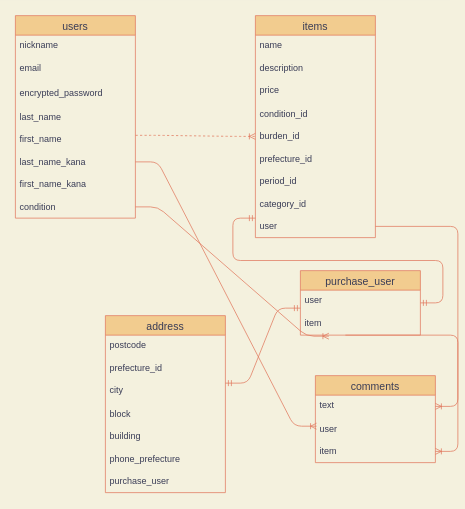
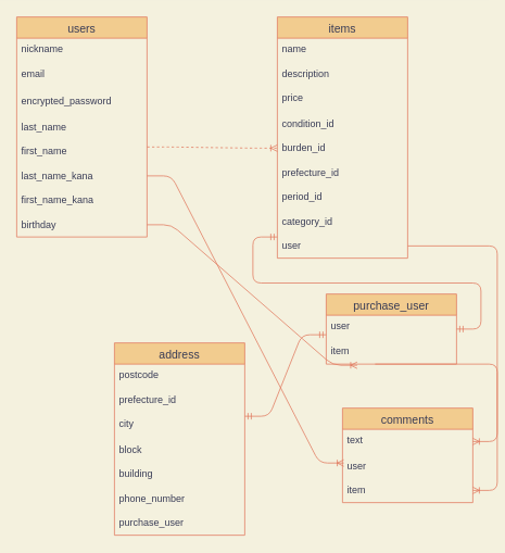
  <mxCell id="0" />
  <mxCell id="1" parent="0" />
  <mxCell id="2" value="purchase_user" style="swimlane;fontStyle=0;childLayout=stackLayout;horizontal=1;startSize=26;horizontalStack=0;resizeParent=1;resizeParentMax=0;resizeLast=0;collapsible=1;marginBottom=0;align=center;fontSize=14;fillColor=#F2CC8F;strokeColor=#E07A5F;fontColor=#393C56;" parent="1" vertex="1"><mxGeometry x="400" y="360" width="160" height="86" as="geometry" /></mxCell>
  <mxCell id="3" value="user" style="text;strokeColor=none;fillColor=none;spacingLeft=4;spacingRight=4;overflow=hidden;rotatable=0;points=[[0,0.5],[1,0.5]];portConstraint=eastwest;fontSize=12;fontColor=#393C56;" parent="2" vertex="1"><mxGeometry y="26" width="160" height="30" as="geometry" /></mxCell>
  <mxCell id="4" value="" style="edgeStyle=entityRelationEdgeStyle;fontSize=12;html=1;endArrow=ERoneToMany;strokeColor=#E07A5F;fillColor=#F2CC8F;" edge="1" parent="2" target="28"><mxGeometry width="100" height="100" relative="1" as="geometry"><mxPoint x="60" y="86" as="sourcePoint" /><mxPoint x="160" y="-14" as="targetPoint" /></mxGeometry></mxCell>
  <mxCell id="5" value="item" style="text;strokeColor=none;fillColor=none;spacingLeft=4;spacingRight=4;overflow=hidden;rotatable=0;points=[[0,0.5],[1,0.5]];portConstraint=eastwest;fontSize=12;fontColor=#393C56;" parent="2" vertex="1"><mxGeometry y="56" width="160" height="30" as="geometry" /></mxCell>
  <mxCell id="6" value="items" style="swimlane;fontStyle=0;childLayout=stackLayout;horizontal=1;startSize=26;horizontalStack=0;resizeParent=1;resizeParentMax=0;resizeLast=0;collapsible=1;marginBottom=0;align=center;fontSize=14;fillColor=#F2CC8F;strokeColor=#E07A5F;fontColor=#393C56;" parent="1" vertex="1"><mxGeometry x="340" y="20" width="160" height="296" as="geometry" /></mxCell>
  <mxCell id="7" value="name" style="text;strokeColor=none;fillColor=none;spacingLeft=4;spacingRight=4;overflow=hidden;rotatable=0;points=[[0,0.5],[1,0.5]];portConstraint=eastwest;fontSize=12;fontColor=#393C56;" parent="6" vertex="1"><mxGeometry y="26" width="160" height="30" as="geometry" /></mxCell>
  <mxCell id="8" value="description" style="text;strokeColor=none;fillColor=none;spacingLeft=4;spacingRight=4;overflow=hidden;rotatable=0;points=[[0,0.5],[1,0.5]];portConstraint=eastwest;fontSize=12;fontColor=#393C56;" parent="6" vertex="1"><mxGeometry y="56" width="160" height="30" as="geometry" /></mxCell>
  <mxCell id="9" value="price" style="text;strokeColor=none;fillColor=none;spacingLeft=4;spacingRight=4;overflow=hidden;rotatable=0;points=[[0,0.5],[1,0.5]];portConstraint=eastwest;fontSize=12;fontColor=#393C56;" parent="6" vertex="1"><mxGeometry y="86" width="160" height="30" as="geometry" /></mxCell>
  <mxCell id="10" value="condition_id" style="text;html=1;resizable=0;autosize=1;align=left;verticalAlign=middle;points=[];fillColor=none;strokeColor=none;rounded=0;fontSize=12;spacingRight=4;spacingLeft=4;spacingTop=6;spacingBottom=6;fontColor=#393C56;" parent="6" vertex="1"><mxGeometry y="116" width="160" height="30" as="geometry" /></mxCell>
  <mxCell id="11" value="burden_id" style="text;html=1;resizable=0;autosize=1;align=left;verticalAlign=middle;points=[];fillColor=none;strokeColor=none;rounded=0;spacingTop=5;spacingBottom=5;spacingLeft=4;spacingRight=4;fontColor=#393C56;" vertex="1" parent="6"><mxGeometry y="146" width="160" height="30" as="geometry" /></mxCell>
  <mxCell id="12" value="prefecture_id" style="text;html=1;resizable=0;autosize=1;align=left;verticalAlign=middle;points=[];fillColor=none;strokeColor=none;rounded=0;spacingTop=5;spacingBottom=5;spacingLeft=4;spacingRight=4;fontColor=#393C56;" vertex="1" parent="6"><mxGeometry y="176" width="160" height="30" as="geometry" /></mxCell>
  <mxCell id="13" value="period_id" style="text;html=1;resizable=0;autosize=1;align=left;verticalAlign=middle;points=[];fillColor=none;strokeColor=none;rounded=0;spacingTop=5;spacingBottom=5;spacingLeft=4;spacingRight=4;fontColor=#393C56;" vertex="1" parent="6"><mxGeometry y="206" width="160" height="30" as="geometry" /></mxCell>
  <mxCell id="14" value="category_id" style="text;html=1;resizable=0;autosize=1;align=left;verticalAlign=middle;points=[];fillColor=none;strokeColor=none;rounded=0;spacingTop=5;spacingBottom=5;spacingLeft=4;spacingRight=4;fontColor=#393C56;" vertex="1" parent="6"><mxGeometry y="236" width="160" height="30" as="geometry" /></mxCell>
  <mxCell id="15" value="user" style="text;html=1;resizable=0;autosize=1;align=left;verticalAlign=middle;points=[];fillColor=none;strokeColor=none;rounded=0;spacingTop=5;spacingBottom=5;spacingLeft=4;spacingRight=4;fontColor=#393C56;" vertex="1" parent="6"><mxGeometry y="266" width="160" height="30" as="geometry" /></mxCell>
  <mxCell id="16" value="users" style="swimlane;fontStyle=0;childLayout=stackLayout;horizontal=1;startSize=26;horizontalStack=0;resizeParent=1;resizeParentMax=0;resizeLast=0;collapsible=1;marginBottom=0;align=center;fontSize=14;verticalAlign=middle;fillColor=#F2CC8F;strokeColor=#E07A5F;fontColor=#393C56;" parent="1" vertex="1"><mxGeometry x="20" y="20" width="160" height="270" as="geometry"><mxRectangle x="120" y="200" width="70" height="26" as="alternateBounds" /></mxGeometry></mxCell>
  <mxCell id="17" value="nickname" style="text;strokeColor=none;fillColor=none;spacingLeft=4;spacingRight=4;overflow=hidden;rotatable=0;points=[[0,0.5],[1,0.5]];portConstraint=eastwest;fontSize=12;fontColor=#393C56;" parent="16" vertex="1"><mxGeometry y="26" width="160" height="30" as="geometry" /></mxCell>
  <mxCell id="18" value="email" style="text;strokeColor=none;fillColor=none;spacingLeft=4;spacingRight=4;overflow=hidden;rotatable=0;points=[[0,0.5],[1,0.5]];portConstraint=eastwest;fontSize=12;fontColor=#393C56;" parent="16" vertex="1"><mxGeometry y="56" width="160" height="30" as="geometry" /></mxCell>
  <mxCell id="19" value="encrypted_password" style="text;strokeColor=none;fillColor=none;spacingLeft=4;spacingRight=4;overflow=hidden;rotatable=0;points=[[0,0.5],[1,0.5]];portConstraint=eastwest;fontSize=12;verticalAlign=middle;fontColor=#393C56;" parent="16" vertex="1"><mxGeometry y="86" width="160" height="34" as="geometry" /></mxCell>
  <mxCell id="20" value="last_name" style="text;resizable=0;autosize=1;align=left;verticalAlign=middle;points=[];fillColor=none;strokeColor=none;rounded=0;spacingTop=6;spacingBottom=6;spacingLeft=4;spacingRight=4;html=1;fontColor=#393C56;" parent="16" vertex="1"><mxGeometry y="120" width="160" height="30" as="geometry" /></mxCell>
  <mxCell id="21" value="first_name" style="text;html=1;resizable=0;autosize=1;align=left;verticalAlign=middle;points=[];fillColor=none;strokeColor=none;rounded=0;fontSize=12;spacingTop=6;spacingBottom=6;spacingLeft=4;spacingRight=4;fontColor=#393C56;" parent="16" vertex="1"><mxGeometry y="150" width="160" height="30" as="geometry" /></mxCell>
  <mxCell id="22" value="last_name_kana" style="text;html=1;resizable=0;autosize=1;align=left;verticalAlign=middle;points=[];fillColor=none;strokeColor=none;rounded=0;spacingTop=6;spacingBottom=6;spacingLeft=4;spacingRight=4;fontColor=#393C56;" vertex="1" parent="16"><mxGeometry y="180" width="160" height="30" as="geometry" /></mxCell>
  <mxCell id="23" value="first_name_kana" style="text;html=1;resizable=0;autosize=1;align=left;verticalAlign=middle;points=[];fillColor=none;strokeColor=none;rounded=0;spacingTop=5;spacingBottom=5;spacingLeft=4;spacingRight=4;fontColor=#393C56;" vertex="1" parent="16"><mxGeometry y="210" width="160" height="30" as="geometry" /></mxCell>
- <mxCell id="24" value="condition" style="text;html=1;resizable=0;autosize=1;align=left;verticalAlign=middle;points=[];fillColor=none;strokeColor=none;rounded=0;spacingTop=5;spacingBottom=5;spacingLeft=4;spacingRight=4;fontColor=#393C56;" vertex="1" parent="16"><mxGeometry y="240" width="160" height="30" as="geometry" /></mxCell>
+ <mxCell id="24" value="birthday" style="text;html=1;resizable=0;autosize=1;align=left;verticalAlign=middle;points=[];fillColor=none;strokeColor=none;rounded=0;spacingTop=5;spacingBottom=5;spacingLeft=4;spacingRight=4;fontColor=#393C56;" vertex="1" parent="16"><mxGeometry y="240" width="160" height="30" as="geometry" /></mxCell>
  <mxCell id="25" value="comments" style="swimlane;fontStyle=0;childLayout=stackLayout;horizontal=1;startSize=26;horizontalStack=0;resizeParent=1;resizeParentMax=0;resizeLast=0;collapsible=1;marginBottom=0;align=center;fontSize=14;strokeColor=#E07A5F;fillColor=#F2CC8F;swimlaneFillColor=none;fontColor=#393C56;" vertex="1" parent="1"><mxGeometry x="420" y="500" width="160" height="116" as="geometry" /></mxCell>
  <mxCell id="26" value="text" style="text;strokeColor=none;fillColor=none;spacingLeft=4;spacingRight=4;overflow=hidden;rotatable=0;points=[[0,0.5],[1,0.5]];portConstraint=eastwest;fontSize=12;fontColor=#393C56;" vertex="1" parent="25"><mxGeometry y="26" width="160" height="30" as="geometry" /></mxCell>
  <mxCell id="27" value="user" style="text;html=1;resizable=0;autosize=1;align=left;verticalAlign=middle;points=[];fillColor=none;strokeColor=none;rounded=0;sketch=0;fontColor=#393C56;spacingTop=5;spacingBottom=5;spacingLeft=4;spacingRight=4;" vertex="1" parent="25"><mxGeometry y="56" width="160" height="30" as="geometry" /></mxCell>
  <mxCell id="28" value="item" style="text;html=1;resizable=0;autosize=1;align=left;verticalAlign=middle;points=[];fillColor=none;strokeColor=none;rounded=0;sketch=0;fontColor=#393C56;spacingTop=5;spacingBottom=5;spacingLeft=4;spacingRight=4;" vertex="1" parent="25"><mxGeometry y="86" width="160" height="30" as="geometry" /></mxCell>
  <mxCell id="29" value="address" style="swimlane;fontStyle=0;childLayout=stackLayout;horizontal=1;startSize=26;horizontalStack=0;resizeParent=1;resizeParentMax=0;resizeLast=0;collapsible=1;marginBottom=0;align=center;fontSize=14;fillColor=#F2CC8F;strokeColor=#E07A5F;fontColor=#393C56;" vertex="1" parent="1"><mxGeometry x="140" y="420" width="160" height="236" as="geometry" /></mxCell>
  <mxCell id="30" value="postcode" style="text;strokeColor=none;fillColor=none;spacingLeft=4;spacingRight=4;overflow=hidden;rotatable=0;points=[[0,0.5],[1,0.5]];portConstraint=eastwest;fontSize=12;fontColor=#393C56;" vertex="1" parent="29"><mxGeometry y="26" width="160" height="30" as="geometry" /></mxCell>
  <mxCell id="31" value="prefecture_id" style="text;strokeColor=none;fillColor=none;spacingLeft=4;spacingRight=4;overflow=hidden;rotatable=0;points=[[0,0.5],[1,0.5]];portConstraint=eastwest;fontSize=12;fontColor=#393C56;" vertex="1" parent="29"><mxGeometry y="56" width="160" height="30" as="geometry" /></mxCell>
  <mxCell id="32" value="city" style="text;strokeColor=none;fillColor=none;spacingLeft=4;spacingRight=4;overflow=hidden;rotatable=0;points=[[0,0.5],[1,0.5]];portConstraint=eastwest;fontSize=12;fontColor=#393C56;" vertex="1" parent="29"><mxGeometry y="86" width="160" height="30" as="geometry" /></mxCell>
  <mxCell id="33" value="block" style="text;html=1;resizable=0;autosize=1;align=left;verticalAlign=middle;points=[];fillColor=none;strokeColor=none;rounded=0;spacingTop=5;spacingBottom=5;spacingLeft=4;spacingRight=4;fontColor=#393C56;" vertex="1" parent="29"><mxGeometry y="116" width="160" height="30" as="geometry" /></mxCell>
  <mxCell id="34" value="building" style="text;html=1;resizable=0;autosize=1;align=left;verticalAlign=middle;points=[];fillColor=none;strokeColor=none;rounded=0;spacingTop=5;spacingBottom=5;spacingLeft=4;spacingRight=4;fontColor=#393C56;" vertex="1" parent="29"><mxGeometry y="146" width="160" height="30" as="geometry" /></mxCell>
- <mxCell id="35" value="phone_prefecture" style="text;html=1;resizable=0;autosize=1;align=left;verticalAlign=middle;points=[];fillColor=none;strokeColor=none;rounded=0;spacingTop=5;spacingBottom=5;spacingLeft=4;spacingRight=4;fontColor=#393C56;" vertex="1" parent="29"><mxGeometry y="176" width="160" height="30" as="geometry" /></mxCell>
+ <mxCell id="35" value="phone_number" style="text;html=1;resizable=0;autosize=1;align=left;verticalAlign=middle;points=[];fillColor=none;strokeColor=none;rounded=0;spacingTop=5;spacingBottom=5;spacingLeft=4;spacingRight=4;fontColor=#393C56;" vertex="1" parent="29"><mxGeometry y="176" width="160" height="30" as="geometry" /></mxCell>
  <mxCell id="36" value="purchase_user" style="text;html=1;resizable=0;autosize=1;align=left;verticalAlign=middle;points=[];fillColor=none;strokeColor=none;rounded=0;spacingTop=5;spacingBottom=5;spacingLeft=4;spacingRight=4;fontColor=#393C56;" vertex="1" parent="29"><mxGeometry y="206" width="160" height="30" as="geometry" /></mxCell>
  <mxCell id="37" value="" style="edgeStyle=entityRelationEdgeStyle;fontSize=12;html=1;endArrow=ERoneToMany;strokeColor=#E07A5F;fillColor=#F2CC8F;exitX=1.001;exitY=0.32;exitDx=0;exitDy=0;exitPerimeter=0;dashed=1;" edge="1" parent="1" source="21" target="11"><mxGeometry width="100" height="100" relative="1" as="geometry"><mxPoint x="180" y="205" as="sourcePoint" /><mxPoint x="280" y="105" as="targetPoint" /></mxGeometry></mxCell>
  <mxCell id="38" value="" style="edgeStyle=entityRelationEdgeStyle;fontSize=12;html=1;endArrow=ERoneToMany;strokeColor=#E07A5F;fillColor=#F2CC8F;entryX=0.238;entryY=1.047;entryDx=0;entryDy=0;entryPerimeter=0;" edge="1" parent="1" source="24" target="5"><mxGeometry width="100" height="100" relative="1" as="geometry"><mxPoint x="120" y="295" as="sourcePoint" /><mxPoint x="300" y="390" as="targetPoint" /></mxGeometry></mxCell>
  <mxCell id="39" value="" style="edgeStyle=entityRelationEdgeStyle;fontSize=12;html=1;endArrow=ERoneToMany;strokeColor=#E07A5F;fillColor=#F2CC8F;entryX=0.01;entryY=0.38;entryDx=0;entryDy=0;entryPerimeter=0;" edge="1" parent="1" source="22" target="27"><mxGeometry width="100" height="100" relative="1" as="geometry"><mxPoint x="160" y="330" as="sourcePoint" /><mxPoint x="260" y="230" as="targetPoint" /></mxGeometry></mxCell>
  <mxCell id="40" value="" style="edgeStyle=entityRelationEdgeStyle;fontSize=12;html=1;endArrow=ERoneToMany;strokeColor=#E07A5F;fillColor=#F2CC8F;" edge="1" parent="1" source="15" target="26"><mxGeometry width="100" height="100" relative="1" as="geometry"><mxPoint x="300" y="410" as="sourcePoint" /><mxPoint x="400" y="310" as="targetPoint" /></mxGeometry></mxCell>
  <mxCell id="41" value="" style="edgeStyle=entityRelationEdgeStyle;fontSize=12;html=1;endArrow=ERmandOne;startArrow=ERmandOne;strokeColor=#E07A5F;fillColor=#F2CC8F;" edge="1" parent="1"><mxGeometry width="100" height="100" relative="1" as="geometry"><mxPoint x="300" y="510" as="sourcePoint" /><mxPoint x="400" y="410" as="targetPoint" /></mxGeometry></mxCell>
  <mxCell id="42" value="" style="edgeStyle=entityRelationEdgeStyle;fontSize=12;html=1;endArrow=ERmandOne;startArrow=ERmandOne;strokeColor=#E07A5F;fillColor=#F2CC8F;" edge="1" parent="1" source="2"><mxGeometry width="100" height="100" relative="1" as="geometry"><mxPoint x="240" y="390" as="sourcePoint" /><mxPoint x="340" y="290" as="targetPoint" /></mxGeometry></mxCell>
